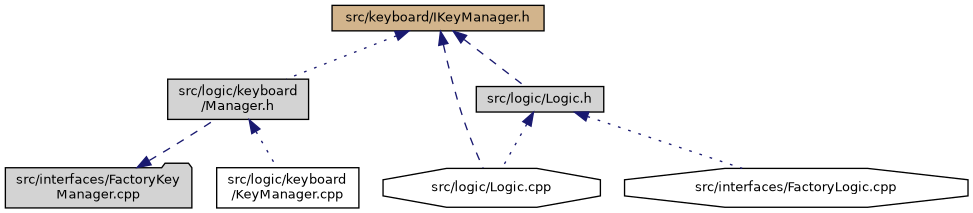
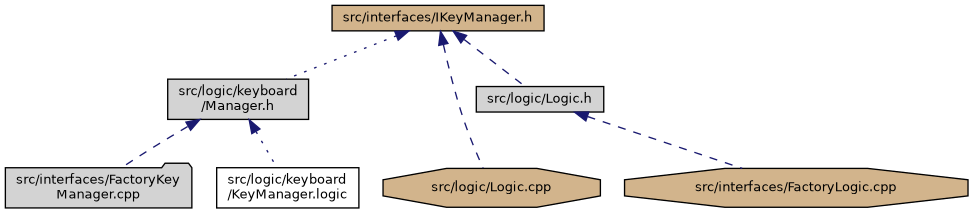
  digraph {
    node [color=black fillcolor=lightgrey fontname=Helvetica fontsize=10 shape=box style=filled]
    edge [color=midnightblue dir=back fontname=Helvetica fontsize=10 labelfontname=Helvetica labelfontsize=10 style=dashed]
-   n1 [fillcolor=tan fontcolor=black height=0.2 label="src/keyboard/IKeyManager.h" width=0.4]
+   n1 [fillcolor=tan fontcolor=black height=0.2 label="src/interfaces/IKeyManager.h" width=0.4]
    n2 [height=0.2 label="src/logic/keyboard\l/Manager.h" width=0.4]
    n3 [height=0.2 label="src/logic/Logic.h" width=0.4]
-   n4 [fillcolor=white height=0.2 label="src/logic/Logic.cpp" shape=octagon width=0.4]
+   n4 [fillcolor=tan height=0.2 label="src/logic/Logic.cpp" shape=octagon width=0.4]
    n5 [height=0.2 label="src/interfaces/FactoryKey\lManager.cpp" shape=folder width=0.4]
-   n6 [fillcolor=white height=0.2 label="src/logic/keyboard\l/KeyManager.cpp" width=0.4]
-   n7 [fillcolor=white height=0.2 label="src/interfaces/FactoryLogic.cpp" shape=octagon width=0.4]
+   n6 [fillcolor=white height=0.2 label="src/logic/keyboard\l/KeyManager.logic" width=0.4]
+   n7 [fillcolor=tan height=0.2 label="src/interfaces/FactoryLogic.cpp" shape=octagon width=0.4]
    n1 -> n2 [style=dotted]
    n1 -> n3
    n1 -> n4
-   n5 -> n2
+   n2 -> n5
    n2 -> n6 [style=dotted]
-   n3 -> n4 [style=dotted]
-   n3 -> n7 [style=dotted]
+   n3 -> n7
  }
